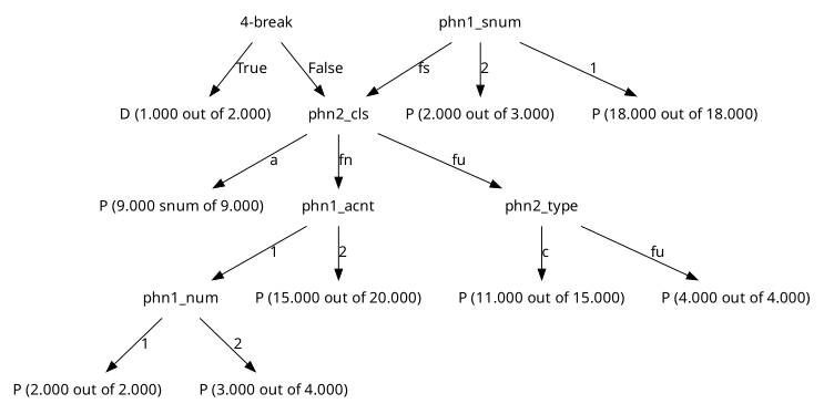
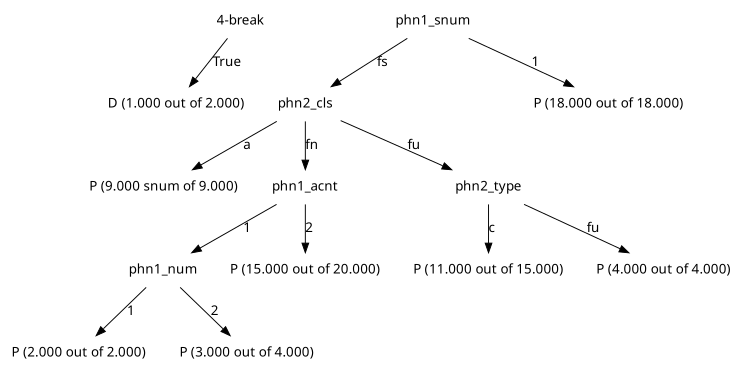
  digraph {
    fontname="Noto Sans"
    node [fontname="Noto Sans" shape=plaintext]
    edge [fontname="Noto Sans"]
    n1 [label="4-break"]
    n2 [label=phn2_cls]
    n3 [label="D (1.000 out of 2.000)"]
    n4 [label="P (9.000 snum of 9.000)"]
    n5 [label=phn1_acnt]
    n6 [label=phn2_type]
    n7 [label=phn1_num]
    n8 [label="P (15.000 out of 20.000)"]
    n9 [label=phn1_snum]
    n10 [label="P (18.000 out of 18.000)"]
-   n11 [label="P (2.000 out of 3.000)"]
    n12 [label="P (11.000 out of 15.000)"]
    n13 [label="P (4.000 out of 4.000)"]
    n14 [label="P (2.000 out of 2.000)"]
    n15 [label="P (3.000 out of 4.000)"]
-   n1 -> n2 [label=False]
    n1 -> n3 [label=True]
    n2 -> n4 [label=a]
    n2 -> n5 [label=fn]
    n2 -> n6 [label=fu]
    n5 -> n7 [label=1]
    n5 -> n8 [label=2]
    n6 -> n12 [label=c]
    n6 -> n13 [label=fu]
    n7 -> n14 [label=1]
    n7 -> n15 [label=2]
    n9 -> n2 [label=fs]
    n9 -> n10 [label=1]
-   n9 -> n11 [label=2]
  }
